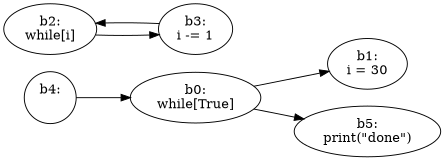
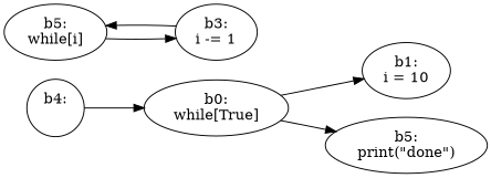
  digraph {
    rankdir=LR
    n1 [label="b0:\nwhile[True]\n"]
-   n2 [label="b1:\ni = 30\n"]
+   n2 [label="b1:\ni = 10\n"]
    n3 [label="b5:\nprint(\"done\")\n"]
-   n4 [label="b2:\nwhile[i]\n"]
+   n4 [label="b5:\nwhile[i]\n"]
    n5 [label="b3:\ni -= 1\n"]
    n6 [label="b4:\n\n"]
    n1 -> n2
    n1 -> n3
    n4 -> n5
    n5 -> n4
    n6 -> n1
  }
